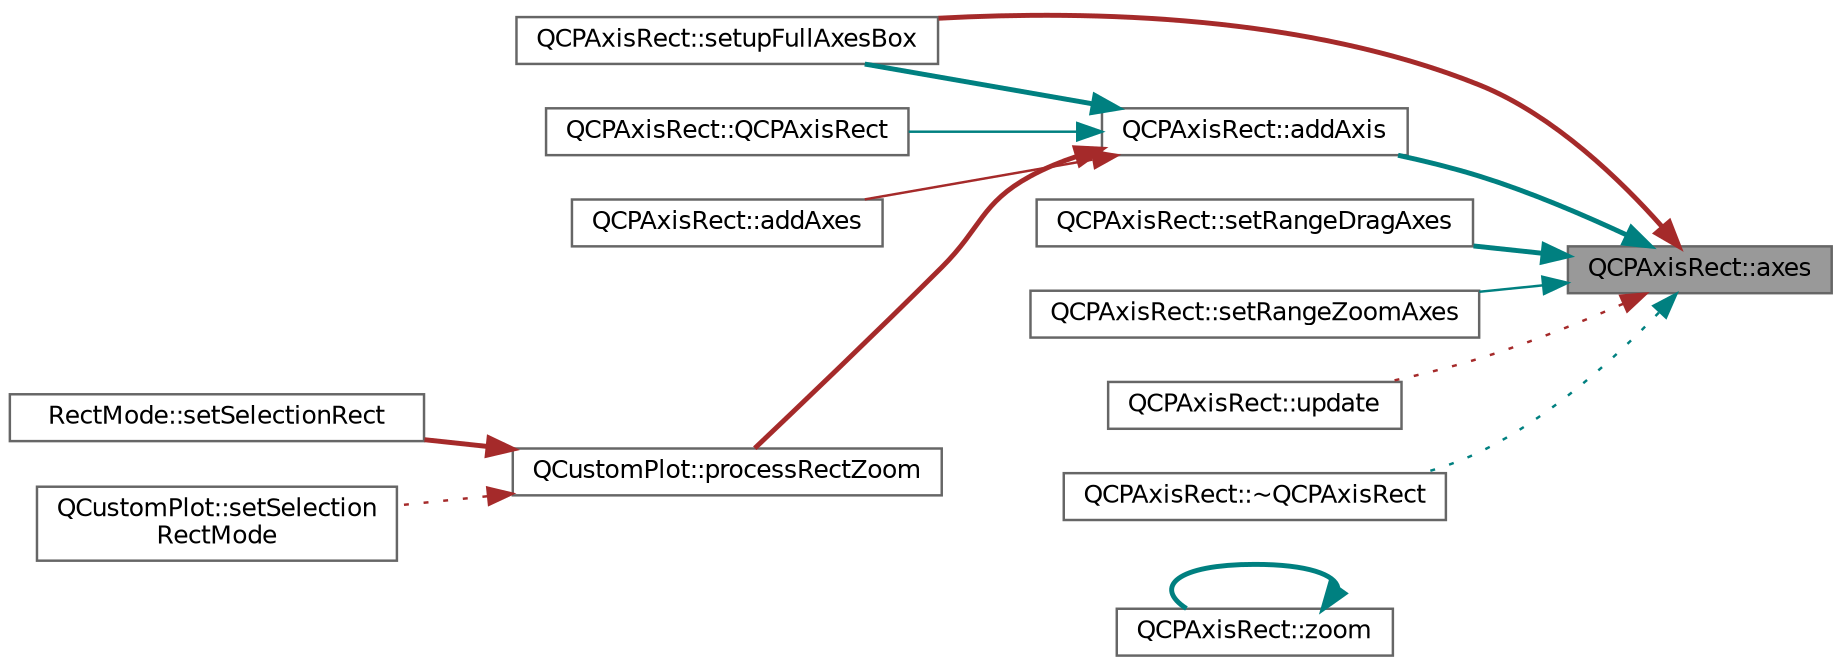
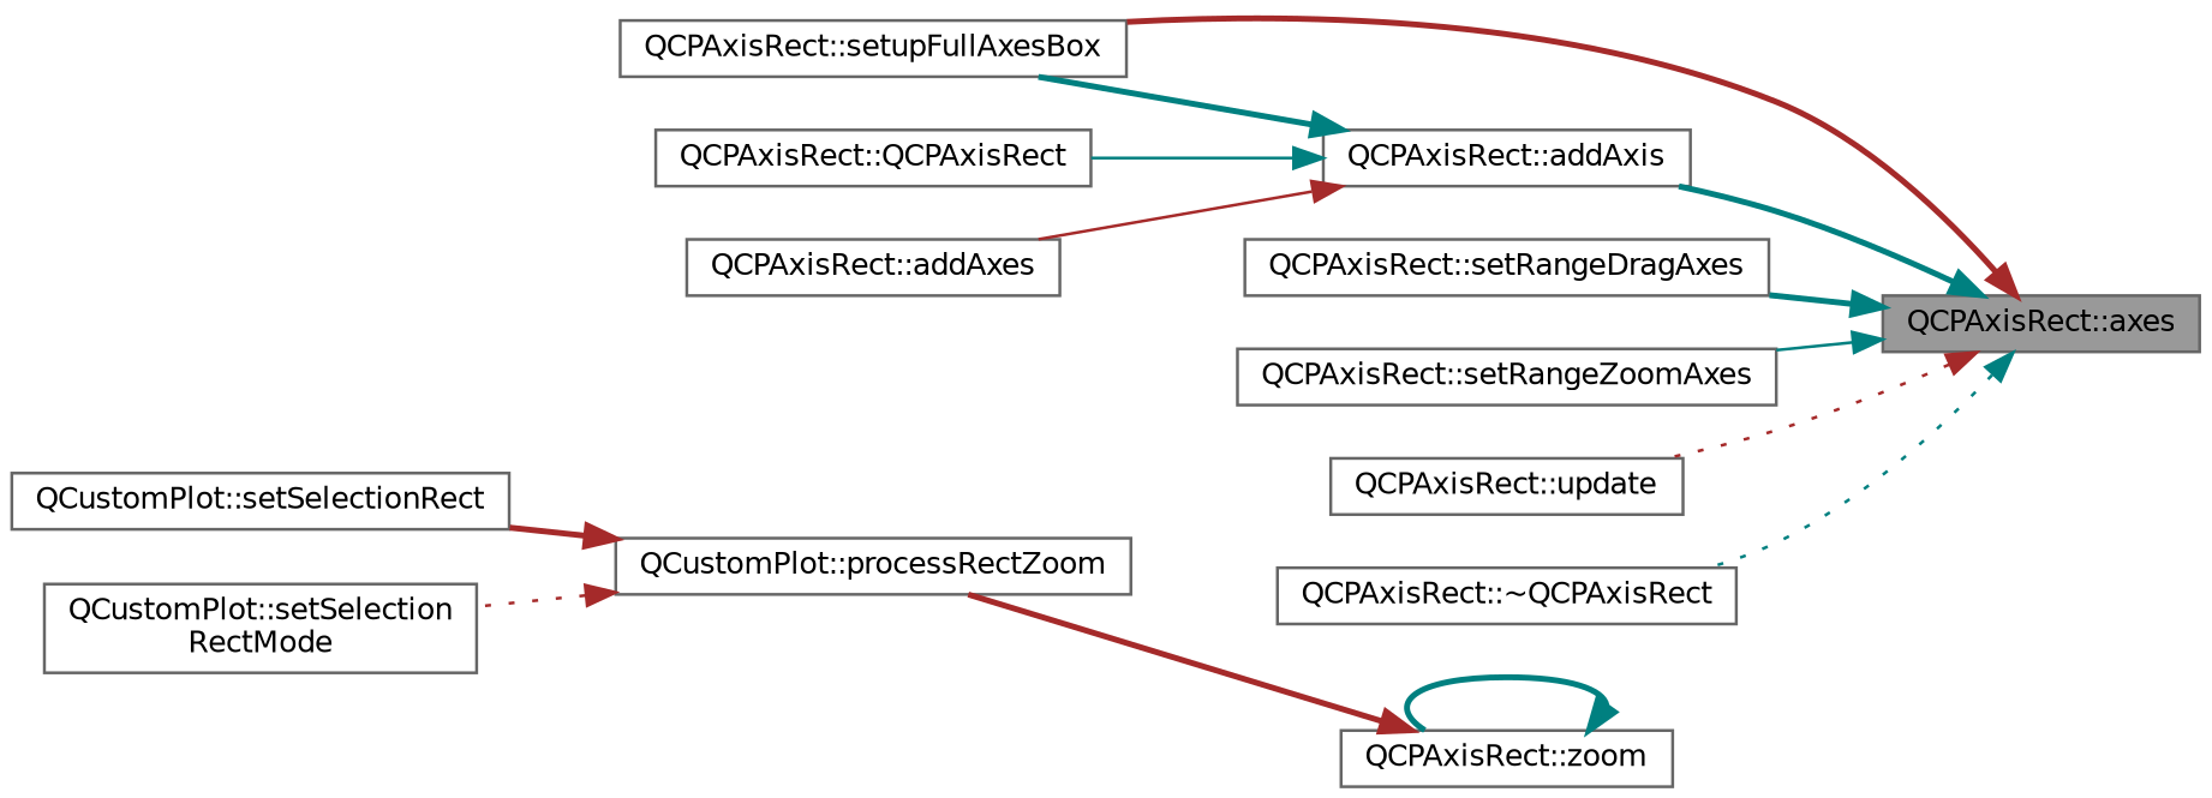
  digraph {
    rankdir=RL
    node [color=grey40 fillcolor=white fontname=Helvetica fontsize=10 shape=box style=filled]
    edge [color=teal dir=back fontname=Helvetica fontsize=10 labelfontname=Helvetica labelfontsize=10 style=bold]
    n1 [color=gray40 fillcolor=grey60 fontcolor=black height=0.2 label="QCPAxisRect::axes" width=0.4]
    n2 [height=0.2 label="QCPAxisRect::addAxis" width=0.4]
    n3 [height=0.2 label="QCPAxisRect::setRangeDragAxes" width=0.4]
    n4 [height=0.2 label="QCPAxisRect::setRangeZoomAxes" width=0.4]
    n5 [height=0.2 label="QCPAxisRect::update" width=0.4]
    n6 [height=0.2 label="QCPAxisRect::~QCPAxisRect" width=0.4]
    n7 [height=0.2 label="QCPAxisRect::setupFullAxesBox" width=0.4]
    n8 [height=0.2 label="QCPAxisRect::addAxes" width=0.4]
    n9 [height=0.2 label="QCPAxisRect::QCPAxisRect" width=0.4]
    n10 [height=0.2 label="QCPAxisRect::zoom" width=0.4]
    n11 [height=0.2 label="QCustomPlot::processRectZoom" width=0.4]
-   n12 [height=0.2 label="RectMode::setSelectionRect" width=0.4]
+   n12 [height=0.2 label="QCustomPlot::setSelectionRect" width=0.4]
    n13 [height=0.2 label="QCustomPlot::setSelection\lRectMode" width=0.4]
    n1 -> n2
    n1 -> n3
    n1 -> n4 [style=solid]
    n1 -> n5 [color=brown style=dotted]
    n1 -> n6 [style=dotted]
    n1 -> n7 [color=brown]
    n2 -> n7
    n2 -> n8 [color=brown style=solid]
    n2 -> n9 [style=solid]
    n10 -> n10
-   n2 -> n11 [color=brown]
+   n10 -> n11 [color=brown]
    n11 -> n12 [color=brown]
    n11 -> n13 [color=brown style=dotted]
  }
